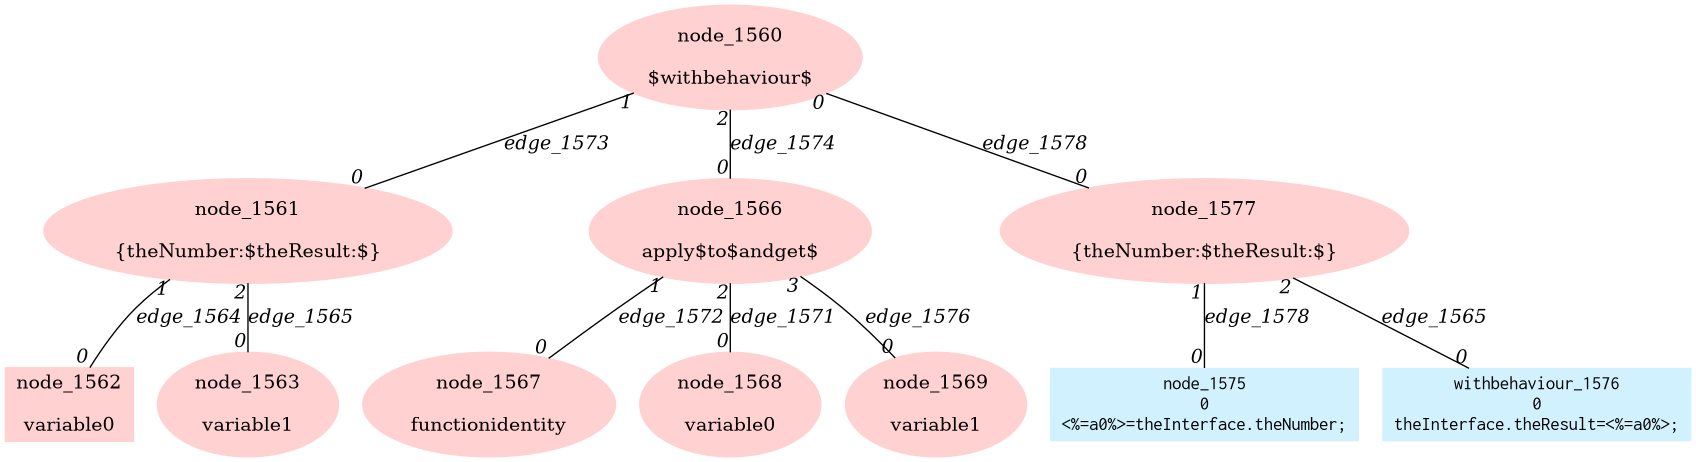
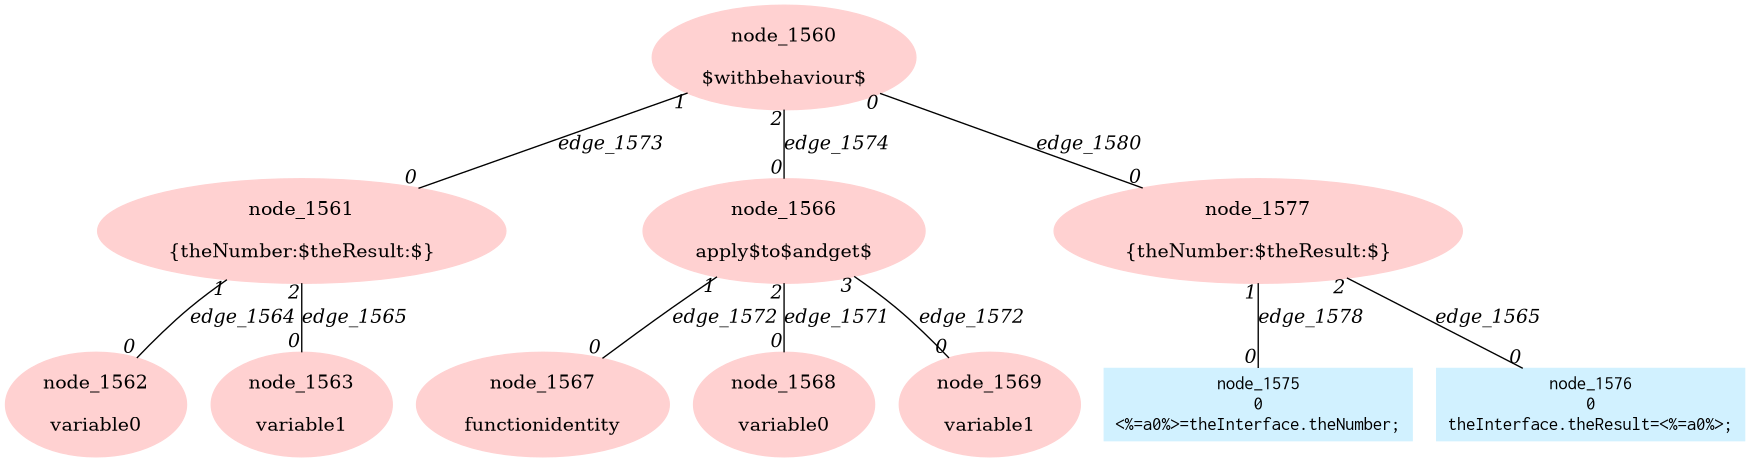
  digraph {
    node [color="#ffd1d1" shape=ellipse style=filled]
    edge [arrowHead=none dir=none fontname="Times-Italic" headlabel=0 taillabel=1]
    n1 [label="node_1560\n\n$withbehaviour$"]
    n2 [label="node_1561\n\n{theNumber:$theResult:$}"]
    n3 [label="node_1566\n\napply$to$andget$"]
    n4 [label="node_1577\n\n{theNumber:$theResult:$}"]
-   n5 [label="node_1562\n\nvariable0" shape=box]
+   n5 [label="node_1562\n\nvariable0"]
    n6 [label="node_1563\n\nvariable1"]
    n7 [label="node_1567\n\nfunctionidentity"]
    n8 [label="node_1568\n\nvariable0"]
    n9 [label="node_1569\n\nvariable1"]
    n10 [color="#d1f1ff" fontname=Courier label="node_1575\n0\n<%=a0%>=theInterface.theNumber;\n" shape=box]
-   n11 [color="#d1f1ff" fontname=Courier label="withbehaviour_1576\n0\ntheInterface.theResult=<%=a0%>;\n" shape=box]
+   n11 [color="#d1f1ff" fontname=Courier label="node_1576\n0\ntheInterface.theResult=<%=a0%>;\n" shape=box]
    n1 -> n2 [label=edge_1573]
    n1 -> n3 [label=edge_1574 taillabel=2]
-   n1 -> n4 [label=edge_1578 taillabel=0]
+   n1 -> n4 [label=edge_1580 taillabel=0]
    n2 -> n5 [label=edge_1564]
    n2 -> n6 [label=edge_1565 taillabel=2]
    n3 -> n7 [label=edge_1572]
    n3 -> n8 [label=edge_1571 taillabel=2]
-   n3 -> n9 [label=edge_1576 taillabel=3]
+   n3 -> n9 [label=edge_1572 taillabel=3]
    n4 -> n10 [label=edge_1578]
    n4 -> n11 [label=edge_1565 taillabel=2]
  }
